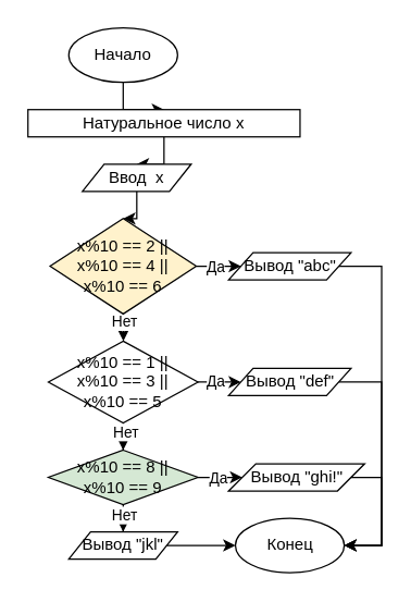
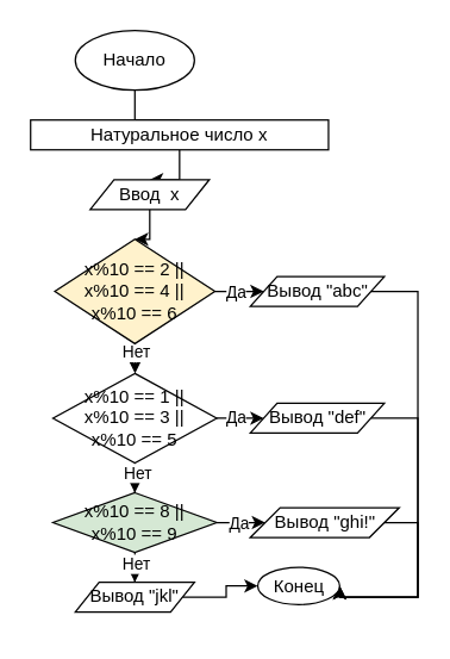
  <mxCell id="0" />
  <mxCell id="1" parent="0" />
- <mxCell id="2" style="edgeStyle=orthogonalEdgeStyle;rounded=0;orthogonalLoop=1;jettySize=auto;html=1;entryX=0.5;entryY=0;entryDx=0;entryDy=0;" edge="1" parent="1" source="3" target="5"><mxGeometry relative="1" as="geometry" /></mxCell>
+ <mxCell id="2" style="edgeStyle=orthogonalEdgeStyle;rounded=0;orthogonalLoop=1;jettySize=auto;html=1;entryX=0.5;entryY=0;entryDx=0;entryDy=0;endArrow=none;" edge="1" parent="1" source="3" target="5"><mxGeometry relative="1" as="geometry" /></mxCell>
  <mxCell id="3" value="Начало" style="ellipse;whiteSpace=wrap;html=1;" vertex="1" parent="1"><mxGeometry x="50" y="20" width="80" height="40" as="geometry" /></mxCell>
  <mxCell id="4" style="edgeStyle=orthogonalEdgeStyle;rounded=0;orthogonalLoop=1;jettySize=auto;html=1;" edge="1" parent="1" source="5" target="7"><mxGeometry relative="1" as="geometry" /></mxCell>
  <mxCell id="5" value="Натуральное число x" style="rounded=0;whiteSpace=wrap;html=1;" vertex="1" parent="1"><mxGeometry x="20" y="80" width="200" height="20" as="geometry" /></mxCell>
  <mxCell id="6" style="edgeStyle=orthogonalEdgeStyle;rounded=0;orthogonalLoop=1;jettySize=auto;html=1;entryX=0.5;entryY=0;entryDx=0;entryDy=0;" edge="1" parent="1" source="7" target="12"><mxGeometry relative="1" as="geometry" /></mxCell>
  <mxCell id="7" value="Ввод&amp;nbsp;&amp;nbsp;x" style="shape=parallelogram;perimeter=parallelogramPerimeter;whiteSpace=wrap;html=1;" vertex="1" parent="1"><mxGeometry x="60" y="120" width="80" height="20" as="geometry" /></mxCell>
  <mxCell id="8" style="edgeStyle=orthogonalEdgeStyle;rounded=0;orthogonalLoop=1;jettySize=auto;html=1;entryX=0;entryY=0.5;entryDx=0;entryDy=0;" edge="1" parent="1" source="12" target="14"><mxGeometry relative="1" as="geometry" /></mxCell>
  <mxCell id="9" value="Да" style="edgeLabel;html=1;align=center;verticalAlign=middle;resizable=0;points=[];" vertex="1" connectable="0" parent="8"><mxGeometry x="0.434" relative="1" as="geometry"><mxPoint x="-0.24" as="offset" /></mxGeometry></mxCell>
  <mxCell id="10" style="edgeStyle=orthogonalEdgeStyle;rounded=0;orthogonalLoop=1;jettySize=auto;html=1;" edge="1" parent="1" source="12" target="24"><mxGeometry relative="1" as="geometry" /></mxCell>
  <mxCell id="11" value="Нет" style="edgeLabel;html=1;align=center;verticalAlign=middle;resizable=0;points=[];" vertex="1" connectable="0" parent="10"><mxGeometry x="0.502" relative="1" as="geometry"><mxPoint x="-0.05" y="-9" as="offset" /></mxGeometry></mxCell>
  <mxCell id="12" value="x%10 == 2 ||&lt;br&gt;x%10 == 4 ||&lt;br&gt;x%10 == 6" style="rhombus;whiteSpace=wrap;html=1;fillColor=#fff2cc;" vertex="1" parent="1"><mxGeometry x="36.25" y="160" width="107.5" height="70" as="geometry" /></mxCell>
  <mxCell id="13" style="edgeStyle=orthogonalEdgeStyle;rounded=0;orthogonalLoop=1;jettySize=auto;html=1;entryX=1;entryY=0.5;entryDx=0;entryDy=0;" edge="1" parent="1" source="14" target="19"><mxGeometry relative="1" as="geometry"><Array as="points"><mxPoint x="280" y="195" /><mxPoint x="280" y="400" /></Array></mxGeometry></mxCell>
  <mxCell id="14" value="Вывод &quot;abc&quot;" style="shape=parallelogram;perimeter=parallelogramPerimeter;whiteSpace=wrap;html=1;" vertex="1" parent="1"><mxGeometry x="167.5" y="185" width="90" height="20" as="geometry" /></mxCell>
  <mxCell id="15" style="edgeStyle=orthogonalEdgeStyle;rounded=0;orthogonalLoop=1;jettySize=auto;html=1;entryX=1;entryY=0.5;entryDx=0;entryDy=0;" edge="1" parent="1" source="16" target="19"><mxGeometry relative="1" as="geometry"><Array as="points"><mxPoint x="280" y="280" /><mxPoint x="280" y="400" /></Array></mxGeometry></mxCell>
  <mxCell id="16" value="Вывод &quot;def&quot;" style="shape=parallelogram;perimeter=parallelogramPerimeter;whiteSpace=wrap;html=1;" vertex="1" parent="1"><mxGeometry x="167.5" y="270" width="90" height="20" as="geometry" /></mxCell>
  <mxCell id="17" style="edgeStyle=orthogonalEdgeStyle;rounded=0;orthogonalLoop=1;jettySize=auto;html=1;entryX=1;entryY=0.5;entryDx=0;entryDy=0;" edge="1" parent="1" source="18" target="19"><mxGeometry relative="1" as="geometry"><Array as="points"><mxPoint x="280" y="350" /><mxPoint x="280" y="400" /></Array></mxGeometry></mxCell>
  <mxCell id="18" value="Вывод&amp;nbsp;&quot;ghi!&quot;" style="shape=parallelogram;perimeter=parallelogramPerimeter;whiteSpace=wrap;html=1;" vertex="1" parent="1"><mxGeometry x="167.5" y="340" width="100" height="20" as="geometry" /></mxCell>
- <mxCell id="19" value="Конец" style="ellipse;whiteSpace=wrap;html=1;" vertex="1" parent="1"><mxGeometry x="172.5" y="380" width="80" height="40" as="geometry" /></mxCell>
+ <mxCell id="19" value="Конец" style="ellipse;whiteSpace=wrap;html=1;" vertex="1" parent="1"><mxGeometry x="172.5" y="380" width="55" height="25" as="geometry" /></mxCell>
  <mxCell id="20" style="edgeStyle=orthogonalEdgeStyle;rounded=0;orthogonalLoop=1;jettySize=auto;html=1;entryX=0;entryY=0.5;entryDx=0;entryDy=0;" edge="1" parent="1" source="24" target="16"><mxGeometry relative="1" as="geometry" /></mxCell>
  <mxCell id="21" value="Да" style="edgeLabel;html=1;align=center;verticalAlign=middle;resizable=0;points=[];" vertex="1" connectable="0" parent="20"><mxGeometry x="-0.848" y="-1" relative="1" as="geometry"><mxPoint x="7.47" y="-1.01" as="offset" /></mxGeometry></mxCell>
  <mxCell id="22" style="edgeStyle=orthogonalEdgeStyle;rounded=0;orthogonalLoop=1;jettySize=auto;html=1;entryX=0.5;entryY=0;entryDx=0;entryDy=0;" edge="1" parent="1" source="24" target="29"><mxGeometry relative="1" as="geometry" /></mxCell>
  <mxCell id="23" value="Нет" style="edgeLabel;html=1;align=center;verticalAlign=middle;resizable=0;points=[];" vertex="1" connectable="0" parent="22"><mxGeometry x="0.533" y="1" relative="1" as="geometry"><mxPoint as="offset" /></mxGeometry></mxCell>
  <mxCell id="24" value="x%10 == 1 ||&lt;br&gt;x%10 == 3 ||&lt;br&gt;x%10 == 5" style="rhombus;whiteSpace=wrap;html=1;" vertex="1" parent="1"><mxGeometry x="35" y="250" width="110" height="60" as="geometry" /></mxCell>
  <mxCell id="25" style="edgeStyle=orthogonalEdgeStyle;rounded=0;orthogonalLoop=1;jettySize=auto;html=1;" edge="1" parent="1" source="29" target="18"><mxGeometry relative="1" as="geometry" /></mxCell>
  <mxCell id="26" value="Да" style="edgeLabel;html=1;align=center;verticalAlign=middle;resizable=0;points=[];" vertex="1" connectable="0" parent="25"><mxGeometry x="0.343" y="-1" relative="1" as="geometry"><mxPoint x="4.67" y="-1" as="offset" /></mxGeometry></mxCell>
  <mxCell id="27" style="edgeStyle=orthogonalEdgeStyle;rounded=0;orthogonalLoop=1;jettySize=auto;html=1;" edge="1" parent="1" source="29" target="31"><mxGeometry relative="1" as="geometry" /></mxCell>
  <mxCell id="28" value="Нет" style="edgeLabel;html=1;align=center;verticalAlign=middle;resizable=0;points=[];" vertex="1" connectable="0" parent="27"><mxGeometry x="0.565" relative="1" as="geometry"><mxPoint as="offset" /></mxGeometry></mxCell>
  <mxCell id="29" value="x%10 == 8 ||&lt;br&gt;x%10 == 9" style="rhombus;whiteSpace=wrap;html=1;fillColor=#d5e8d4;" vertex="1" parent="1"><mxGeometry x="35" y="330" width="110" height="40" as="geometry" /></mxCell>
  <mxCell id="30" style="edgeStyle=orthogonalEdgeStyle;rounded=0;orthogonalLoop=1;jettySize=auto;html=1;" edge="1" parent="1" source="31" target="19"><mxGeometry relative="1" as="geometry" /></mxCell>
  <mxCell id="31" value="Вывод&amp;nbsp;&quot;jkl&quot;" style="shape=parallelogram;perimeter=parallelogramPerimeter;whiteSpace=wrap;html=1;" vertex="1" parent="1"><mxGeometry x="50" y="390" width="80" height="20" as="geometry" /></mxCell>
